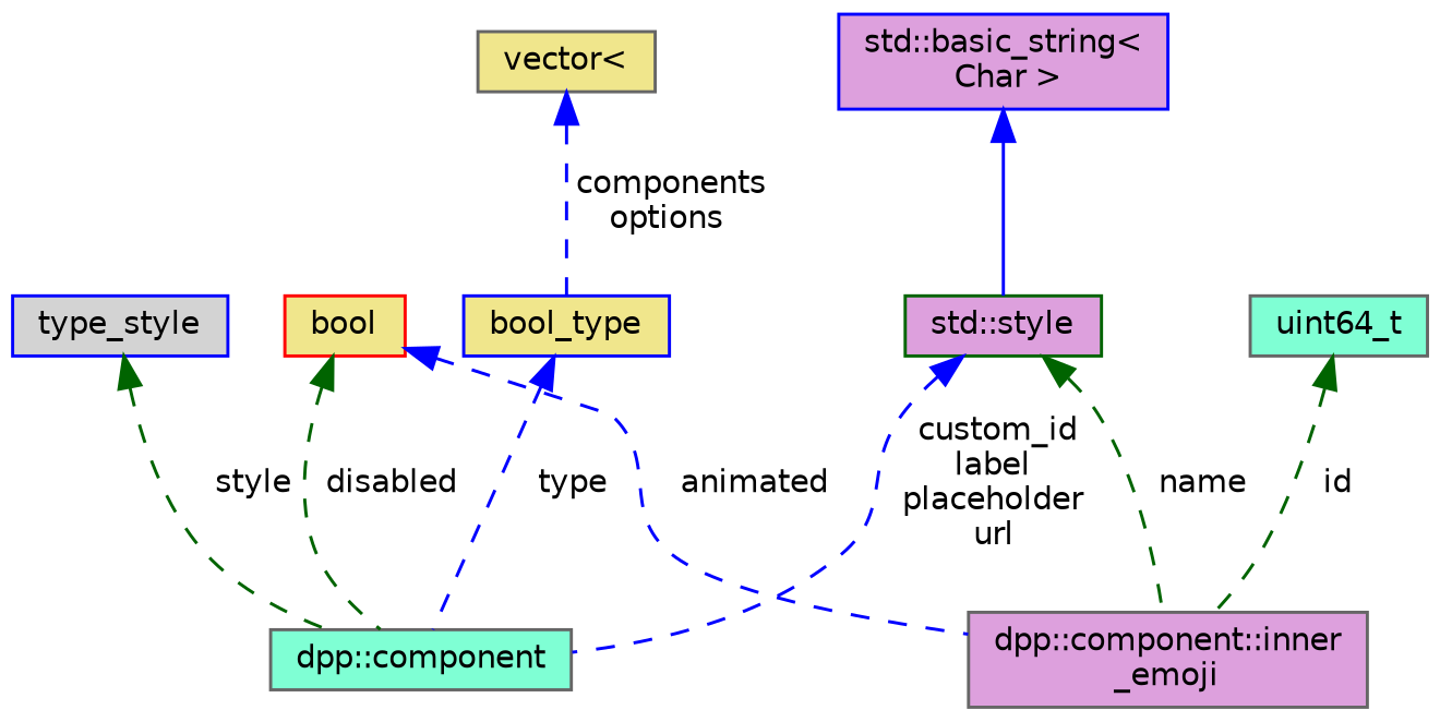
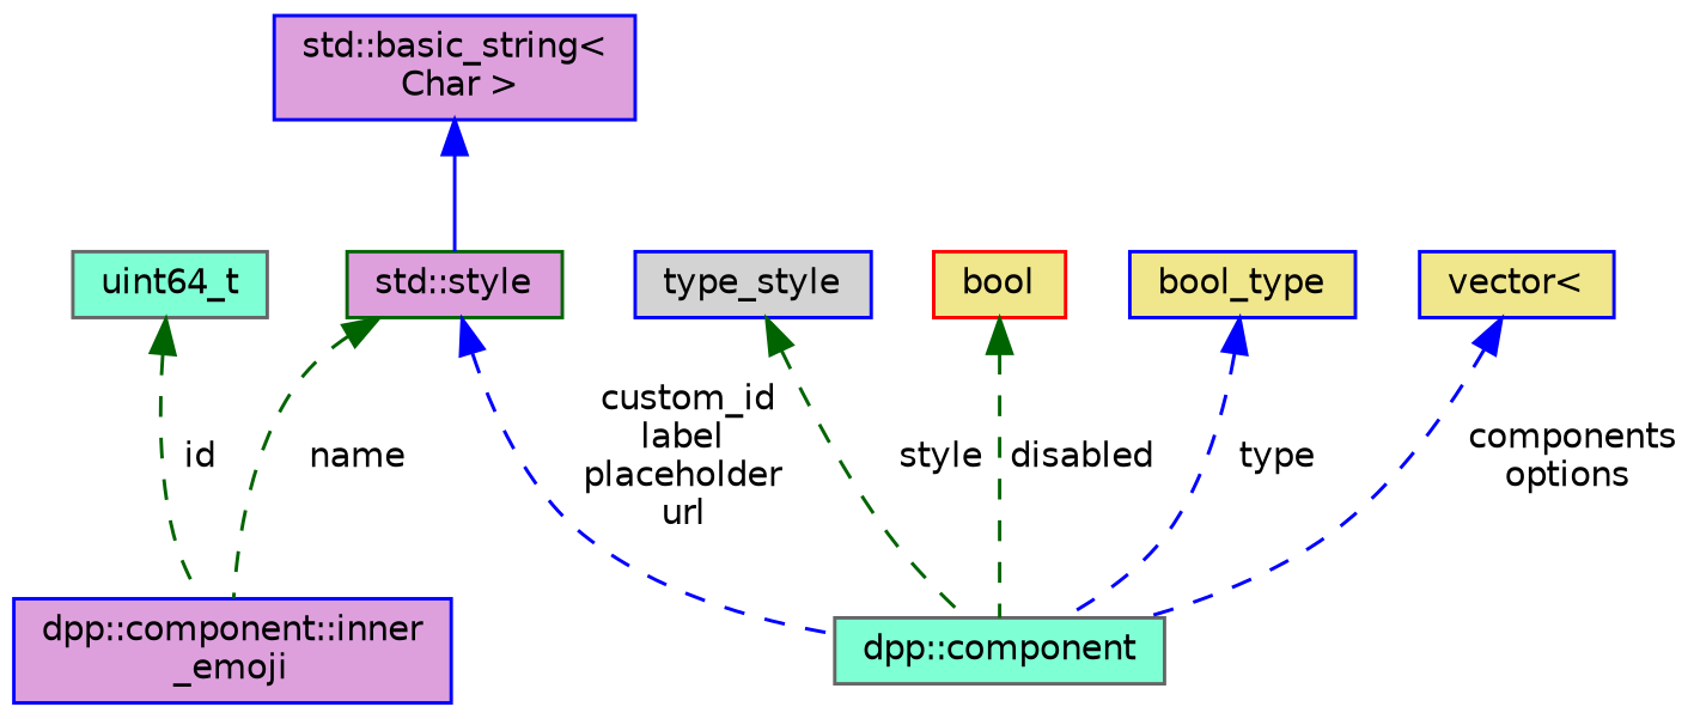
  digraph {
    rankdir=TB
    node [color=gray40 fillcolor=khaki fontname=Helvetica fontsize=10 shape=record style=filled]
    edge [color=blue dir=back fontname=Helvetica fontsize=10 labelfontname=Helvetica labelfontsize=10 style=dashed]
    n1 [fillcolor=aquamarine fontcolor=black height=0.2 label="dpp::component" width=0.4]
    n2 [color=blue height=0.2 label=bool_type width=0.4]
-   n3 [height=0.2 label="vector\<" width=0.4]
+   n3 [color=blue height=0.2 label="vector\<" width=0.4]
    n4 [color=darkgreen fillcolor=plum height=0.2 label="std::style" width=0.4]
-   n5 [fillcolor=plum height=0.2 label="dpp::component::inner\l_emoji" width=0.4]
+   n5 [color=blue fillcolor=plum height=0.2 label="dpp::component::inner\l_emoji" width=0.4]
    n6 [color=blue fillcolor=plum height=0.2 label="std::basic_string\<\l Char \>" width=0.4]
    n7 [color=blue fillcolor=lightgrey height=0.2 label=type_style width=0.4]
    n8 [color=red height=0.2 label=bool width=0.4]
    n9 [fillcolor=aquamarine height=0.2 label=uint64_t width=0.4]
    n2 -> n1 [label=" type"]
-   n3 -> n2 [label=" components\noptions"]
+   n3 -> n1 [label=" components\noptions"]
    n4 -> n1 [label=" custom_id\nlabel\nplaceholder\nurl"]
    n4 -> n5 [color=darkgreen label=" name"]
    n6 -> n4 [style=solid]
    n7 -> n1 [color=darkgreen label=" style"]
    n8 -> n1 [color=darkgreen label=" disabled"]
-   n8 -> n5 [label=" animated"]
    n9 -> n5 [color=darkgreen label=" id"]
  }
